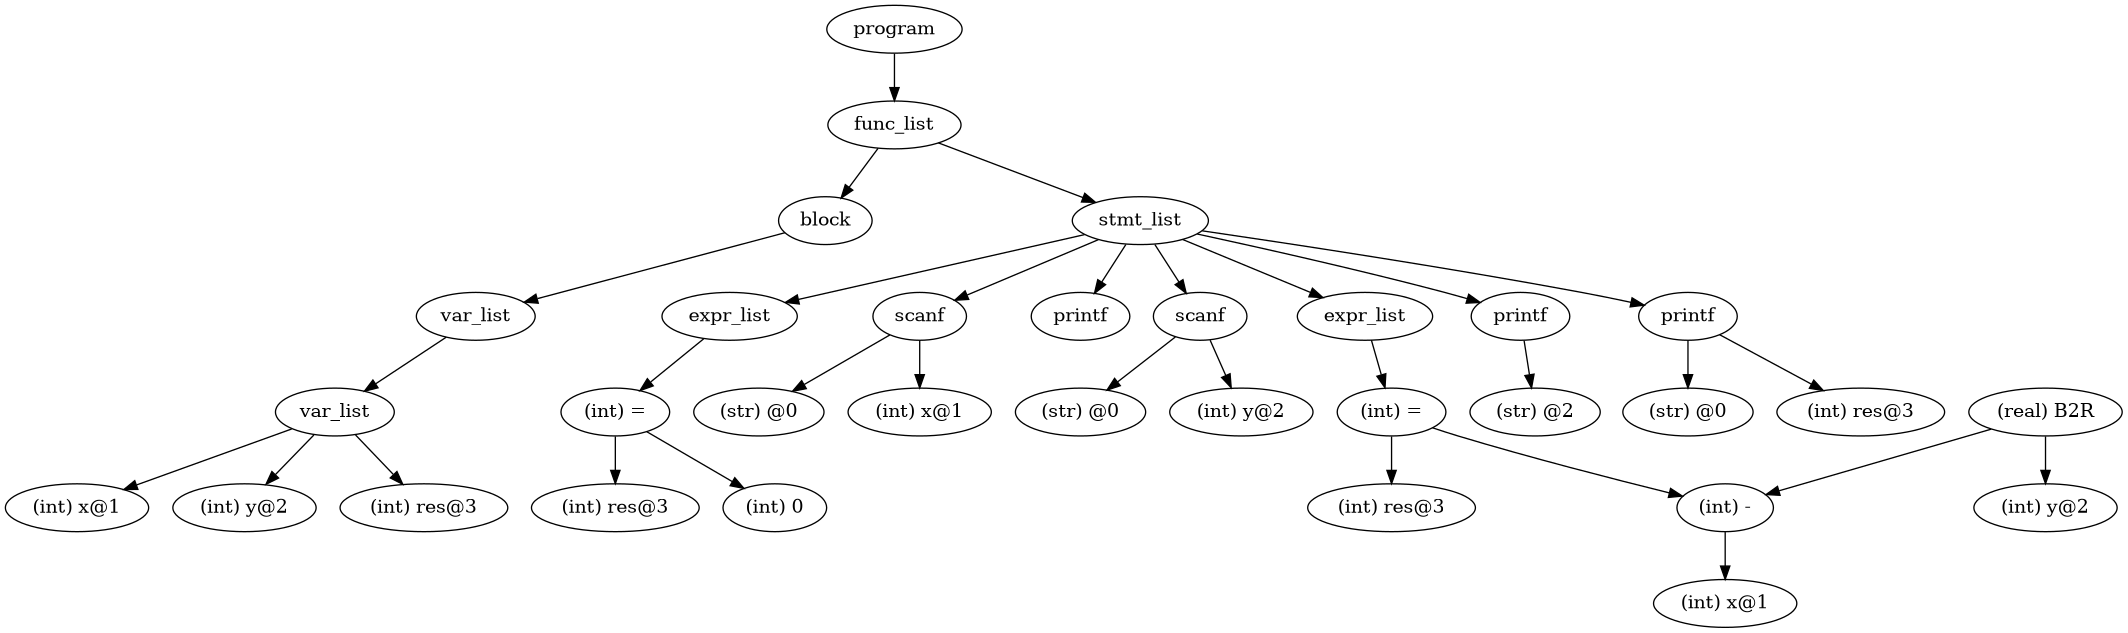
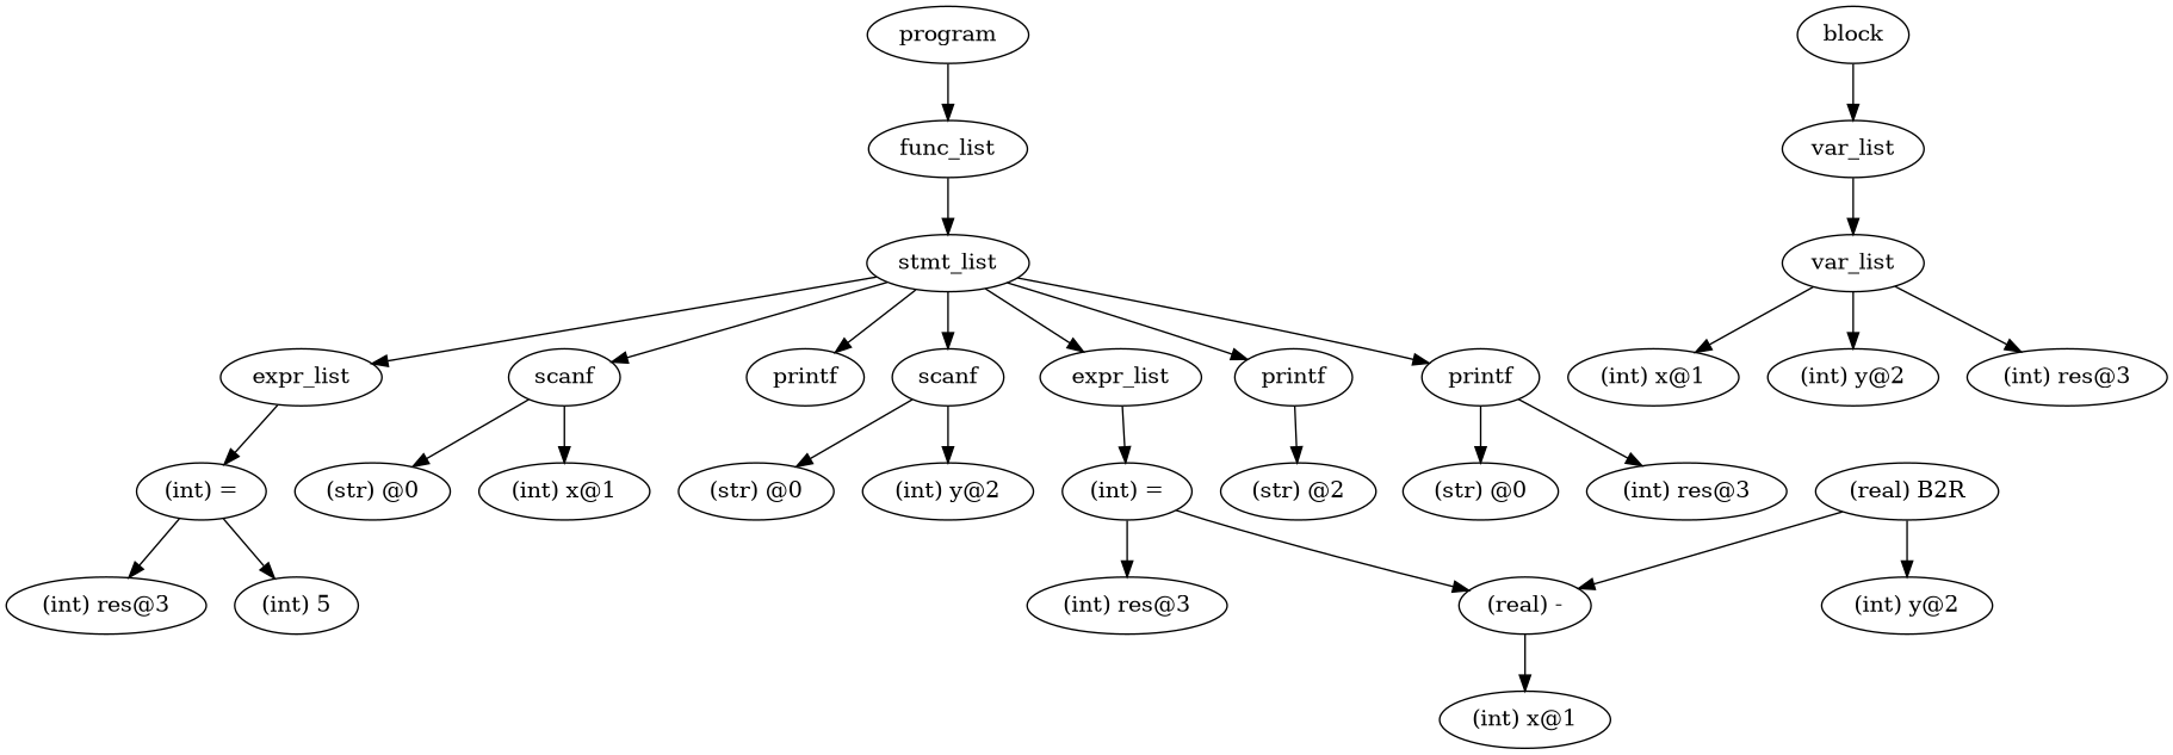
  digraph {
    ordering=out
    n1 [label=program]
    n2 [label=func_list]
    n3 [label=block]
    n4 [label=stmt_list]
    n5 [label=var_list]
    n6 [label=var_list]
    n7 [label=expr_list]
    n8 [label=scanf]
    n9 [label=printf]
    n10 [label=scanf]
    n11 [label=expr_list]
    n12 [label=printf]
    n13 [label=printf]
    n14 [label="(int) x@1"]
    n15 [label="(int) y@2"]
    n16 [label="(int) res@3"]
    n17 [label="(int) ="]
    n18 [label="(str) @0"]
    n19 [label="(int) x@1"]
    n20 [label="(str) @0"]
    n21 [label="(int) y@2"]
    n22 [label="(int) ="]
    n23 [label="(str) @2"]
    n24 [label="(str) @0"]
    n25 [label="(int) res@3"]
    n26 [label="(int) res@3"]
-   n27 [label="(int) 0"]
+   n27 [label="(int) 5"]
    n28 [label="(int) res@3"]
-   n29 [label="(int) -"]
+   n29 [label="(real) -"]
    n30 [label="(int) x@1"]
    n31 [label="(real) B2R"]
    n32 [label="(int) y@2"]
    n1 -> n2
-   n2 -> n3
    n2 -> n4
    n3 -> n5
    n4 -> n7
    n4 -> n8
    n4 -> n9
    n4 -> n10
    n4 -> n11
    n4 -> n12
    n4 -> n13
    n5 -> n6
    n6 -> n14
    n6 -> n15
    n6 -> n16
    n7 -> n17
    n8 -> n18
    n8 -> n19
    n10 -> n20
    n10 -> n21
    n11 -> n22
    n12 -> n23
    n13 -> n24
    n13 -> n25
    n17 -> n26
    n17 -> n27
    n22 -> n28
    n22 -> n29
    n29 -> n30
    n31 -> n29
    n31 -> n32
  }
